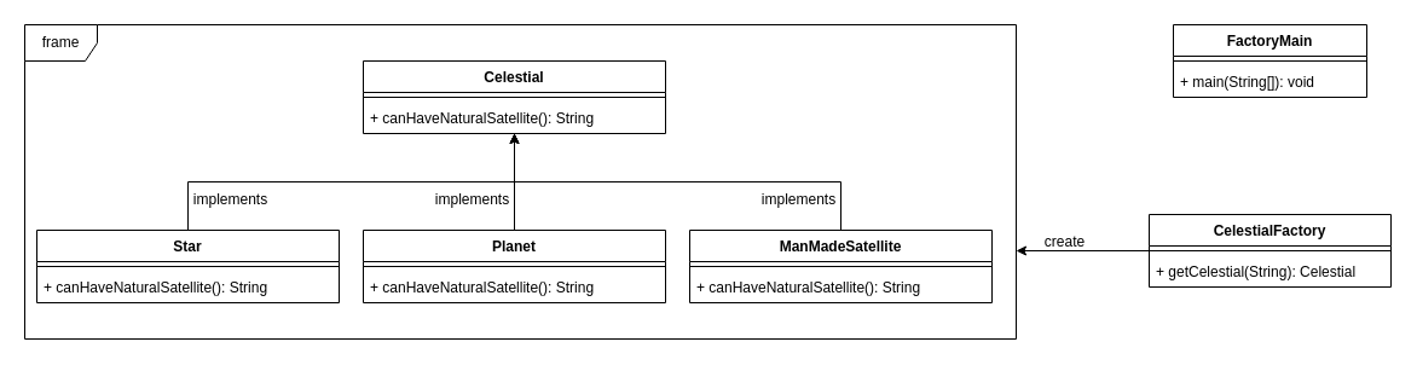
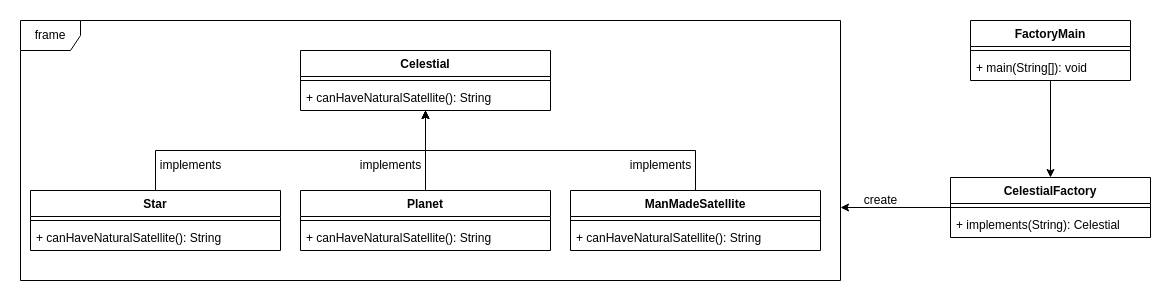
  <mxCell id="0" />
  <mxCell id="1" parent="0" />
  <mxCell id="2" value="Celestial" style="swimlane;fontStyle=1;align=center;verticalAlign=top;childLayout=stackLayout;horizontal=1;startSize=26;horizontalStack=0;resizeParent=1;resizeParentMax=0;resizeLast=0;collapsible=1;marginBottom=0;" vertex="1" parent="1"><mxGeometry x="300" y="50" width="250" height="60" as="geometry"><mxRectangle x="260" y="60" width="90" height="30" as="alternateBounds" /></mxGeometry></mxCell>
  <mxCell id="3" value="" style="line;strokeWidth=1;fillColor=none;align=left;verticalAlign=middle;spacingTop=-1;spacingLeft=3;spacingRight=3;rotatable=0;labelPosition=right;points=[];portConstraint=eastwest;strokeColor=inherit;" vertex="1" parent="2"><mxGeometry y="26" width="250" height="8" as="geometry" /></mxCell>
  <mxCell id="4" value="+ canHaveNaturalSatellite(): String" style="text;strokeColor=none;fillColor=none;align=left;verticalAlign=top;spacingLeft=4;spacingRight=4;overflow=hidden;rotatable=0;points=[[0,0.5],[1,0.5]];portConstraint=eastwest;" vertex="1" parent="2"><mxGeometry y="34" width="250" height="26" as="geometry" /></mxCell>
  <mxCell id="5" style="edgeStyle=orthogonalEdgeStyle;rounded=0;orthogonalLoop=1;jettySize=auto;html=1;" edge="1" parent="1" source="6" target="4"><mxGeometry relative="1" as="geometry"><Array as="points"><mxPoint x="155" y="150" /><mxPoint x="425" y="150" /></Array></mxGeometry></mxCell>
  <mxCell id="6" value="Star" style="swimlane;fontStyle=1;align=center;verticalAlign=top;childLayout=stackLayout;horizontal=1;startSize=26;horizontalStack=0;resizeParent=1;resizeParentMax=0;resizeLast=0;collapsible=1;marginBottom=0;" vertex="1" parent="1"><mxGeometry x="30" y="190" width="250" height="60" as="geometry" /></mxCell>
  <mxCell id="7" value="" style="line;strokeWidth=1;fillColor=none;align=left;verticalAlign=middle;spacingTop=-1;spacingLeft=3;spacingRight=3;rotatable=0;labelPosition=right;points=[];portConstraint=eastwest;strokeColor=inherit;" vertex="1" parent="6"><mxGeometry y="26" width="250" height="8" as="geometry" /></mxCell>
  <mxCell id="8" value="+ canHaveNaturalSatellite(): String" style="text;strokeColor=none;fillColor=none;align=left;verticalAlign=top;spacingLeft=4;spacingRight=4;overflow=hidden;rotatable=0;points=[[0,0.5],[1,0.5]];portConstraint=eastwest;" vertex="1" parent="6"><mxGeometry y="34" width="250" height="26" as="geometry" /></mxCell>
  <mxCell id="9" style="edgeStyle=orthogonalEdgeStyle;rounded=0;orthogonalLoop=1;jettySize=auto;html=1;entryX=0.5;entryY=1;entryDx=0;entryDy=0;entryPerimeter=0;" edge="1" parent="1" source="10" target="4"><mxGeometry relative="1" as="geometry" /></mxCell>
  <mxCell id="10" value="Planet" style="swimlane;fontStyle=1;align=center;verticalAlign=top;childLayout=stackLayout;horizontal=1;startSize=26;horizontalStack=0;resizeParent=1;resizeParentMax=0;resizeLast=0;collapsible=1;marginBottom=0;" vertex="1" parent="1"><mxGeometry x="300" y="190" width="250" height="60" as="geometry" /></mxCell>
  <mxCell id="11" value="" style="line;strokeWidth=1;fillColor=none;align=left;verticalAlign=middle;spacingTop=-1;spacingLeft=3;spacingRight=3;rotatable=0;labelPosition=right;points=[];portConstraint=eastwest;strokeColor=inherit;" vertex="1" parent="10"><mxGeometry y="26" width="250" height="8" as="geometry" /></mxCell>
  <mxCell id="12" value="+ canHaveNaturalSatellite(): String" style="text;strokeColor=none;fillColor=none;align=left;verticalAlign=top;spacingLeft=4;spacingRight=4;overflow=hidden;rotatable=0;points=[[0,0.5],[1,0.5]];portConstraint=eastwest;" vertex="1" parent="10"><mxGeometry y="34" width="250" height="26" as="geometry" /></mxCell>
  <mxCell id="13" style="edgeStyle=orthogonalEdgeStyle;rounded=0;orthogonalLoop=1;jettySize=auto;html=1;" edge="1" parent="1" source="14"><mxGeometry relative="1" as="geometry"><mxPoint x="425" y="110" as="targetPoint" /><Array as="points"><mxPoint x="695" y="150" /><mxPoint x="425" y="150" /></Array></mxGeometry></mxCell>
  <mxCell id="14" value="ManMadeSatellite" style="swimlane;fontStyle=1;align=center;verticalAlign=top;childLayout=stackLayout;horizontal=1;startSize=26;horizontalStack=0;resizeParent=1;resizeParentMax=0;resizeLast=0;collapsible=1;marginBottom=0;" vertex="1" parent="1"><mxGeometry x="570" y="190" width="250" height="60" as="geometry" /></mxCell>
  <mxCell id="15" value="" style="line;strokeWidth=1;fillColor=none;align=left;verticalAlign=middle;spacingTop=-1;spacingLeft=3;spacingRight=3;rotatable=0;labelPosition=right;points=[];portConstraint=eastwest;strokeColor=inherit;" vertex="1" parent="14"><mxGeometry y="26" width="250" height="8" as="geometry" /></mxCell>
  <mxCell id="16" value="+ canHaveNaturalSatellite(): String" style="text;strokeColor=none;fillColor=none;align=left;verticalAlign=top;spacingLeft=4;spacingRight=4;overflow=hidden;rotatable=0;points=[[0,0.5],[1,0.5]];portConstraint=eastwest;" vertex="1" parent="14"><mxGeometry y="34" width="250" height="26" as="geometry" /></mxCell>
  <mxCell id="17" value="implements" style="text;html=1;align=center;verticalAlign=middle;resizable=0;points=[];autosize=1;strokeColor=none;fillColor=none;" vertex="1" parent="1"><mxGeometry x="150" y="150" width="80" height="30" as="geometry" /></mxCell>
  <mxCell id="18" value="implements" style="text;html=1;align=center;verticalAlign=middle;resizable=0;points=[];autosize=1;strokeColor=none;fillColor=none;" vertex="1" parent="1"><mxGeometry x="350" y="150" width="80" height="30" as="geometry" /></mxCell>
  <mxCell id="19" value="implements" style="text;html=1;align=center;verticalAlign=middle;resizable=0;points=[];autosize=1;strokeColor=none;fillColor=none;" vertex="1" parent="1"><mxGeometry x="620" y="150" width="80" height="30" as="geometry" /></mxCell>
  <mxCell id="20" value="frame" style="shape=umlFrame;whiteSpace=wrap;html=1;" vertex="1" parent="1"><mxGeometry x="20" y="20" width="820" height="260" as="geometry" /></mxCell>
  <mxCell id="21" style="edgeStyle=orthogonalEdgeStyle;rounded=0;orthogonalLoop=1;jettySize=auto;html=1;" edge="1" parent="1" source="22"><mxGeometry relative="1" as="geometry"><mxPoint x="840" y="207" as="targetPoint" /></mxGeometry></mxCell>
  <mxCell id="22" value="CelestialFactory" style="swimlane;fontStyle=1;align=center;verticalAlign=top;childLayout=stackLayout;horizontal=1;startSize=26;horizontalStack=0;resizeParent=1;resizeParentMax=0;resizeLast=0;collapsible=1;marginBottom=0;" vertex="1" parent="1"><mxGeometry x="950" y="177" width="200" height="60" as="geometry" /></mxCell>
  <mxCell id="23" value="" style="line;strokeWidth=1;fillColor=none;align=left;verticalAlign=middle;spacingTop=-1;spacingLeft=3;spacingRight=3;rotatable=0;labelPosition=right;points=[];portConstraint=eastwest;strokeColor=inherit;" vertex="1" parent="22"><mxGeometry y="26" width="200" height="8" as="geometry" /></mxCell>
- <mxCell id="24" value="+ getCelestial(String): Celestial" style="text;strokeColor=none;fillColor=none;align=left;verticalAlign=top;spacingLeft=4;spacingRight=4;overflow=hidden;rotatable=0;points=[[0,0.5],[1,0.5]];portConstraint=eastwest;" vertex="1" parent="22"><mxGeometry y="34" width="200" height="26" as="geometry" /></mxCell>
+ <mxCell id="24" value="+ implements(String): Celestial" style="text;strokeColor=none;fillColor=none;align=left;verticalAlign=top;spacingLeft=4;spacingRight=4;overflow=hidden;rotatable=0;points=[[0,0.5],[1,0.5]];portConstraint=eastwest;" vertex="1" parent="22"><mxGeometry y="34" width="200" height="26" as="geometry" /></mxCell>
  <mxCell id="25" value="create" style="text;html=1;align=center;verticalAlign=middle;resizable=0;points=[];autosize=1;strokeColor=none;fillColor=none;" vertex="1" parent="1"><mxGeometry x="850" y="185" width="60" height="30" as="geometry" /></mxCell>
+ <mxCell id="26" style="edgeStyle=orthogonalEdgeStyle;rounded=0;orthogonalLoop=1;jettySize=auto;html=1;entryX=0.5;entryY=0;entryDx=0;entryDy=0;" edge="1" parent="1" source="27" target="22"><mxGeometry relative="1" as="geometry" /></mxCell>
  <mxCell id="27" value="FactoryMain" style="swimlane;fontStyle=1;align=center;verticalAlign=top;childLayout=stackLayout;horizontal=1;startSize=26;horizontalStack=0;resizeParent=1;resizeParentMax=0;resizeLast=0;collapsible=1;marginBottom=0;" vertex="1" parent="1"><mxGeometry x="970" y="20" width="160" height="60" as="geometry" /></mxCell>
  <mxCell id="28" value="" style="line;strokeWidth=1;fillColor=none;align=left;verticalAlign=middle;spacingTop=-1;spacingLeft=3;spacingRight=3;rotatable=0;labelPosition=right;points=[];portConstraint=eastwest;strokeColor=inherit;" vertex="1" parent="27"><mxGeometry y="26" width="160" height="8" as="geometry" /></mxCell>
  <mxCell id="29" value="+ main(String[]): void" style="text;strokeColor=none;fillColor=none;align=left;verticalAlign=top;spacingLeft=4;spacingRight=4;overflow=hidden;rotatable=0;points=[[0,0.5],[1,0.5]];portConstraint=eastwest;" vertex="1" parent="27"><mxGeometry y="34" width="160" height="26" as="geometry" /></mxCell>
